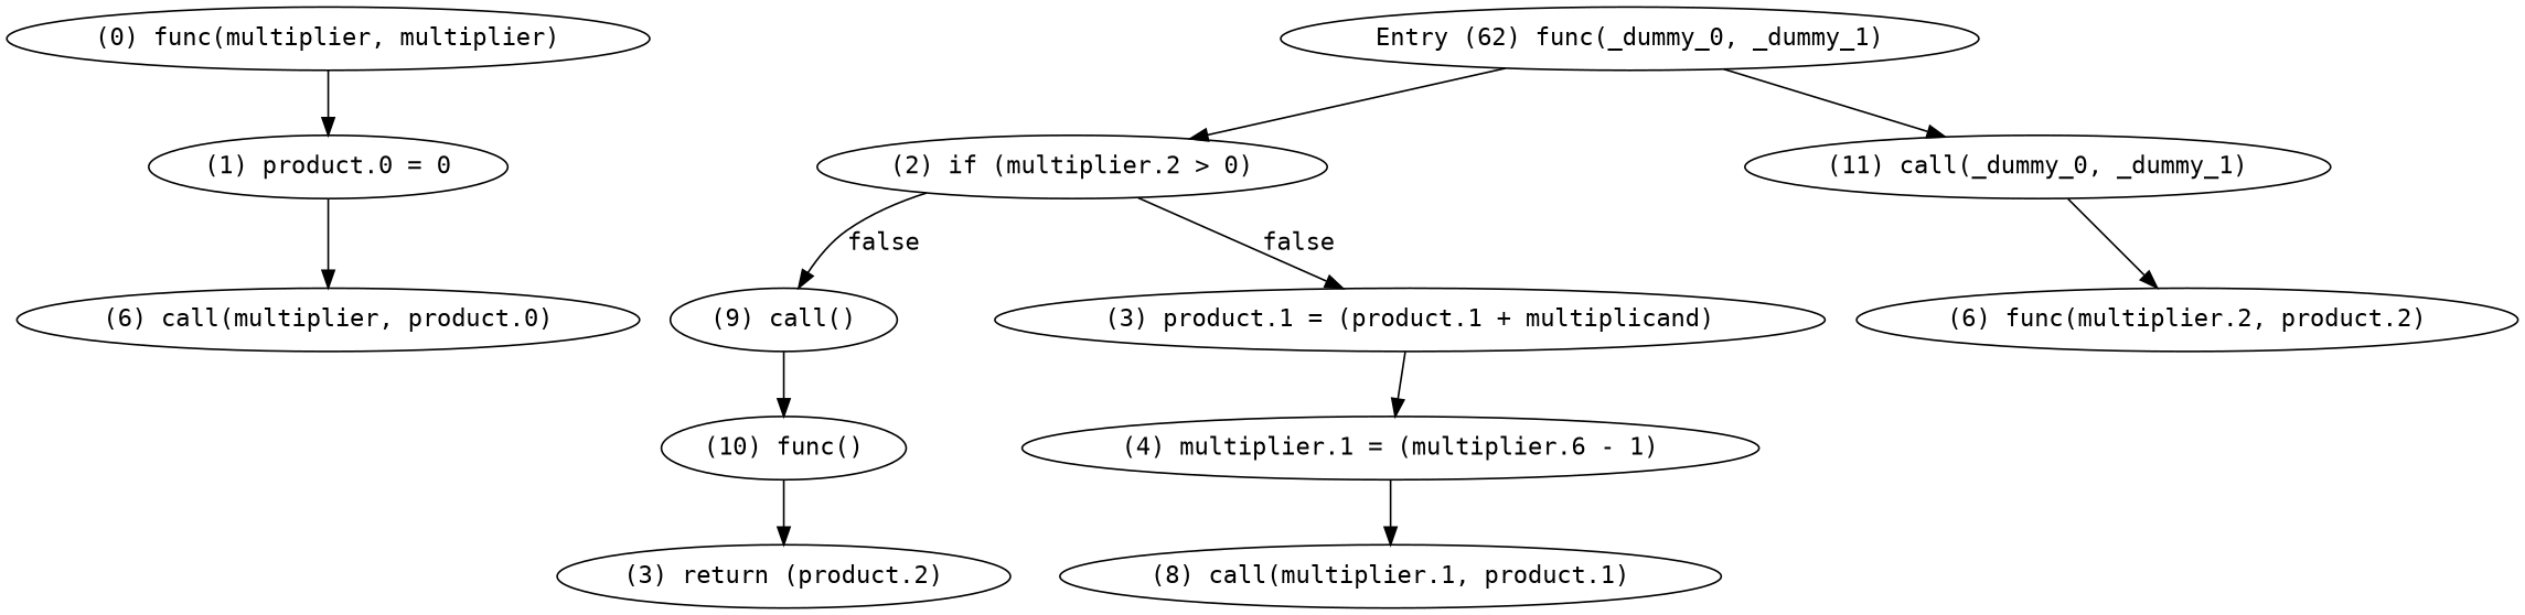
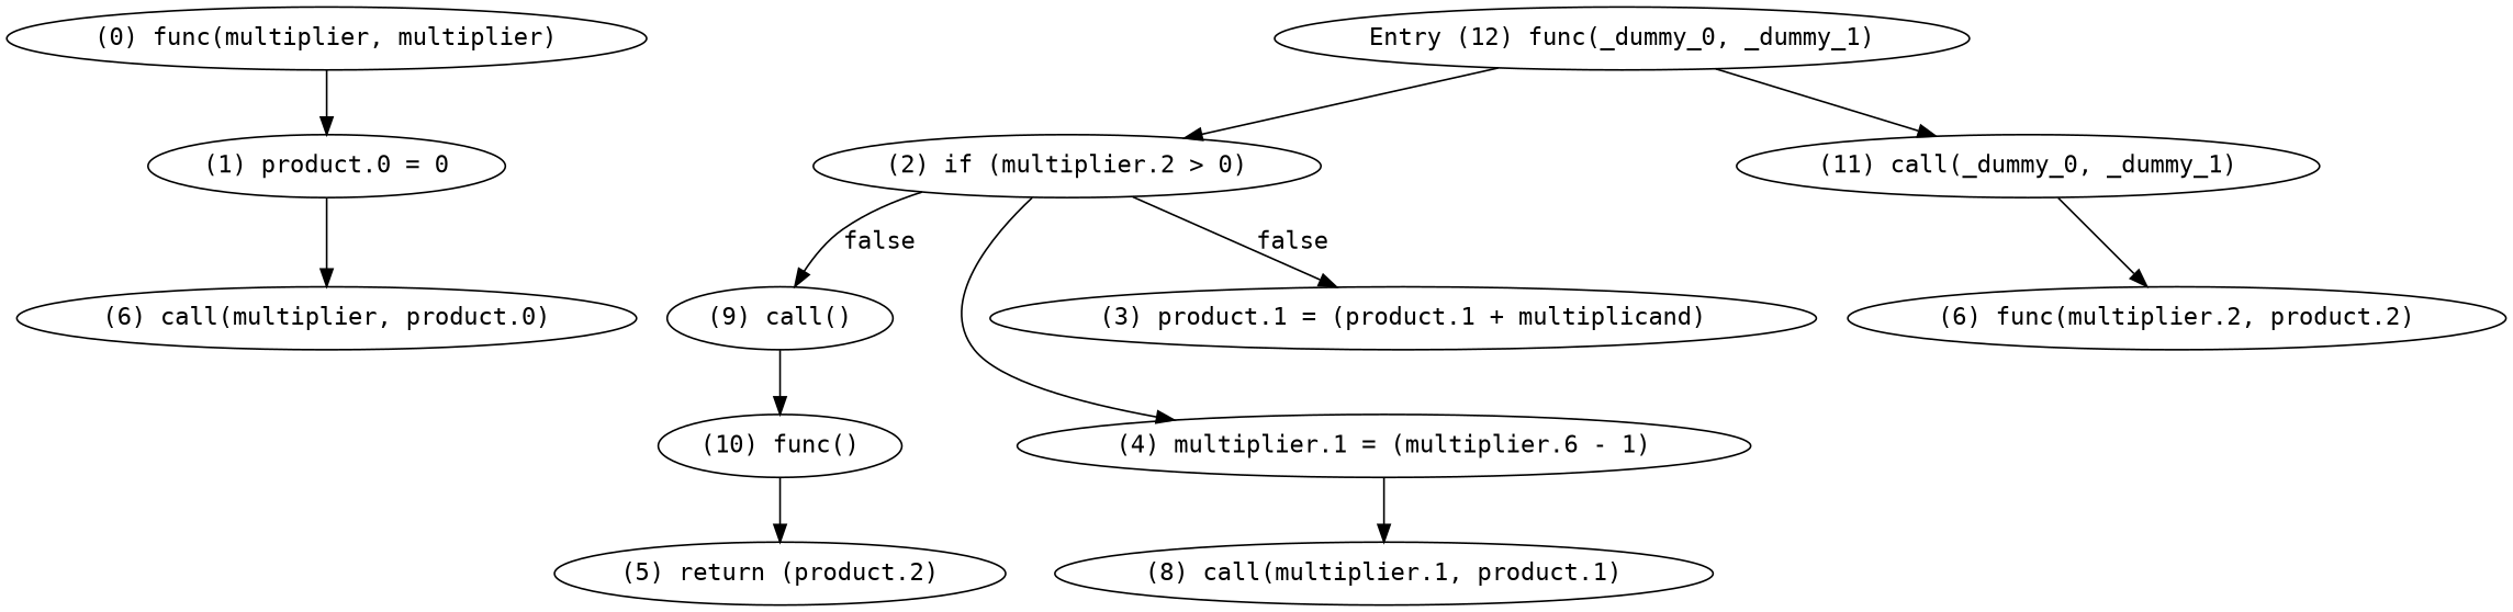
  digraph {
    fontname="DejaVu Sans Mono"
    node [fontname="DejaVu Sans Mono"]
    edge [fontname="DejaVu Sans Mono"]
    n1 [label="(0) func(multiplier, multiplier)"]
    n2 [label="(1) product.0 = 0"]
    n3 [label="(6) call(multiplier, product.0)"]
    n4 [label="(2) if (multiplier.2 > 0)"]
    n5 [label="(3) product.1 = (product.1 + multiplicand)"]
    n6 [label="(9) call()"]
    n7 [label="(4) multiplier.1 = (multiplier.6 - 1)"]
    n8 [label="(10) func()"]
    n9 [label="(8) call(multiplier.1, product.1)"]
-   n10 [label="(3) return (product.2)"]
+   n10 [label="(5) return (product.2)"]
    n11 [label="(6) func(multiplier.2, product.2)"]
    n12 [label="(11) call(_dummy_0, _dummy_1)"]
-   n13 [label="Entry (62) func(_dummy_0, _dummy_1)"]
+   n13 [label="Entry (12) func(_dummy_0, _dummy_1)"]
    n1 -> n2
    n2 -> n3
    n4 -> n5 [label=false]
    n4 -> n6 [label=false]
-   n5 -> n7
+   n4 -> n7
    n6 -> n8
    n7 -> n9
    n8 -> n10
    n12 -> n11
    n13 -> n4
    n13 -> n12
  }
